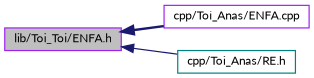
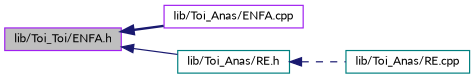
  digraph {
    fontname=Lato
    rankdir=LR
    node [color=purple fillcolor=white fontname=Lato fontsize=10 shape=record style=filled]
    edge [color=midnightblue dir=back fontname=Lato fontsize=10 labelfontname=Helvetica labelfontsize=10]
    n1 [fillcolor=grey75 fontcolor=black height=0.2 label="lib/Toi_Toi/ENFA.h" width=0.4]
-   n2 [height=0.2 label="cpp/Toi_Anas/ENFA.cpp" width=0.4]
-   n3 [color=teal height=0.2 label="cpp/Toi_Anas/RE.h" width=0.4]
+   n2 [height=0.2 label="lib/Toi_Anas/ENFA.cpp" width=0.4]
+   n3 [color=teal height=0.2 label="lib/Toi_Anas/RE.h" width=0.4]
+   n4 [color=teal height=0.2 label="lib/Toi_Anas/RE.cpp" width=0.4]
    n1 -> n2 [style=bold]
    n1 -> n3 [style=solid]
+   n3 -> n4 [style=dashed]
  }
